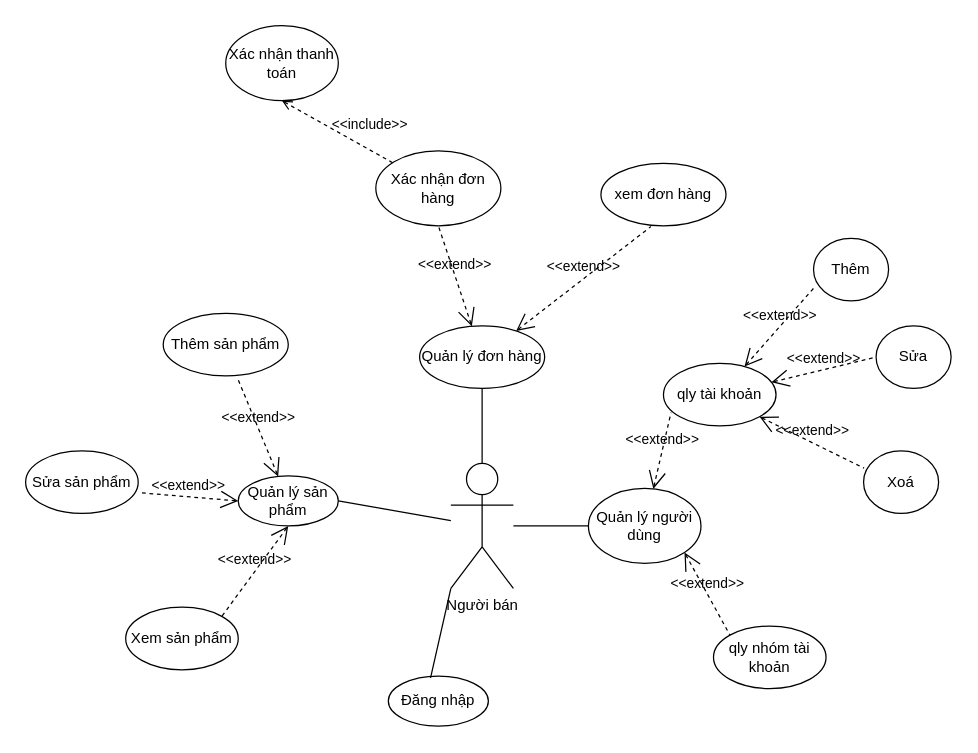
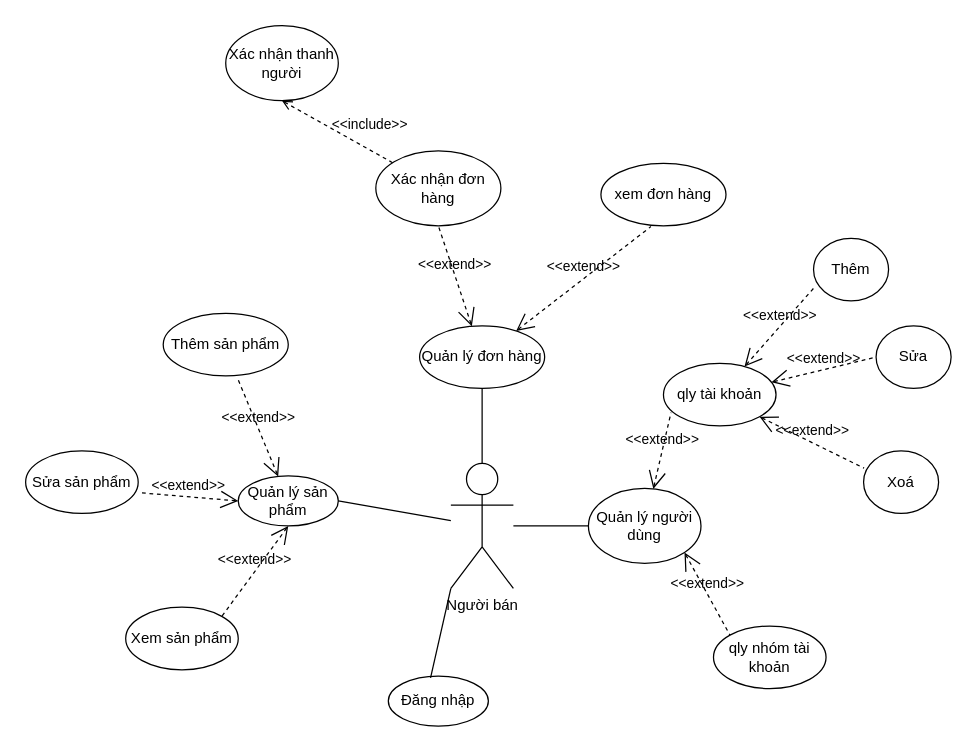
  <mxCell id="0" />
  <mxCell id="1" parent="0" />
  <mxCell id="2" value="Đăng nhập" style="ellipse;whiteSpace=wrap;html=1;" parent="1" vertex="1"><mxGeometry x="310" y="540" width="80" height="40" as="geometry" /></mxCell>
  <mxCell id="3" value="Người bán" style="shape=umlActor;verticalLabelPosition=bottom;verticalAlign=top;html=1;outlineConnect=0;" parent="1" vertex="1"><mxGeometry x="360" y="370" width="50" height="100" as="geometry" /></mxCell>
  <mxCell id="4" value="Quản lý sản phẩm" style="ellipse;whiteSpace=wrap;html=1;" parent="1" vertex="1"><mxGeometry x="190" y="380" width="80" height="40" as="geometry" /></mxCell>
  <mxCell id="5" value="Quản lý đơn hàng" style="ellipse;whiteSpace=wrap;html=1;" parent="1" vertex="1"><mxGeometry x="335" y="260" width="100" height="50" as="geometry" /></mxCell>
  <mxCell id="6" value="Quản lý người dùng" style="ellipse;whiteSpace=wrap;html=1;" parent="1" vertex="1"><mxGeometry x="470" y="390" width="90" height="60" as="geometry" /></mxCell>
  <mxCell id="7" value="Thêm sản phẩm" style="ellipse;whiteSpace=wrap;html=1;" parent="1" vertex="1"><mxGeometry x="130" y="250" width="100" height="50" as="geometry" /></mxCell>
  <mxCell id="8" value="Sửa sản phẩm" style="ellipse;whiteSpace=wrap;html=1;" parent="1" vertex="1"><mxGeometry x="20" y="360" width="90" height="50" as="geometry" /></mxCell>
  <mxCell id="9" value="Xác nhận đơn hàng" style="ellipse;whiteSpace=wrap;html=1;" parent="1" vertex="1"><mxGeometry x="300" y="120" width="100" height="60" as="geometry" /></mxCell>
  <mxCell id="10" value="qly tài khoản" style="ellipse;whiteSpace=wrap;html=1;" parent="1" vertex="1"><mxGeometry x="530" y="290" width="90" height="50" as="geometry" /></mxCell>
  <mxCell id="11" value="qly nhóm tài khoản" style="ellipse;whiteSpace=wrap;html=1;" parent="1" vertex="1"><mxGeometry x="570" y="500" width="90" height="50" as="geometry" /></mxCell>
- <mxCell id="12" value="Xác nhận thanh toán" style="ellipse;whiteSpace=wrap;html=1;" parent="1" vertex="1"><mxGeometry x="180" y="20" width="90" height="60" as="geometry" /></mxCell>
+ <mxCell id="12" value="Xác nhận thanh người" style="ellipse;whiteSpace=wrap;html=1;" parent="1" vertex="1"><mxGeometry x="180" y="20" width="90" height="60" as="geometry" /></mxCell>
  <mxCell id="13" value="" style="endArrow=none;html=1;rounded=0;exitX=1;exitY=0.5;exitDx=0;exitDy=0;" parent="1" source="4" target="3" edge="1"><mxGeometry width="50" height="50" relative="1" as="geometry"><mxPoint x="370" y="490" as="sourcePoint" /><mxPoint x="340" y="420" as="targetPoint" /></mxGeometry></mxCell>
  <mxCell id="14" value="" style="endArrow=none;html=1;rounded=0;entryX=0.5;entryY=1;entryDx=0;entryDy=0;exitX=0.5;exitY=0;exitDx=0;exitDy=0;exitPerimeter=0;" parent="1" source="3" target="5" edge="1"><mxGeometry width="50" height="50" relative="1" as="geometry"><mxPoint x="370" y="490" as="sourcePoint" /><mxPoint x="420" y="440" as="targetPoint" /></mxGeometry></mxCell>
  <mxCell id="15" value="" style="endArrow=none;html=1;rounded=0;entryX=0.422;entryY=0.035;entryDx=0;entryDy=0;entryPerimeter=0;exitX=0;exitY=1;exitDx=0;exitDy=0;exitPerimeter=0;" parent="1" source="3" target="2" edge="1"><mxGeometry width="50" height="50" relative="1" as="geometry"><mxPoint x="370" y="490" as="sourcePoint" /><mxPoint x="420" y="440" as="targetPoint" /></mxGeometry></mxCell>
  <mxCell id="16" value="" style="endArrow=none;html=1;rounded=0;entryX=0;entryY=0.5;entryDx=0;entryDy=0;" parent="1" source="3" target="6" edge="1"><mxGeometry width="50" height="50" relative="1" as="geometry"><mxPoint x="370" y="490" as="sourcePoint" /><mxPoint x="420" y="440" as="targetPoint" /></mxGeometry></mxCell>
  <mxCell id="17" value="Xem sản phẩm" style="ellipse;whiteSpace=wrap;html=1;" parent="1" vertex="1"><mxGeometry x="100" y="485" width="90" height="50" as="geometry" /></mxCell>
  <mxCell id="18" value="&amp;lt;&amp;lt;extend&amp;gt;&amp;gt;" style="edgeStyle=none;html=1;startArrow=open;endArrow=none;startSize=12;verticalAlign=bottom;dashed=1;labelBackgroundColor=none;rounded=0;entryX=1.009;entryY=0.668;entryDx=0;entryDy=0;entryPerimeter=0;" parent="1" target="8" edge="1"><mxGeometry width="160" relative="1" as="geometry"><mxPoint x="190" y="400" as="sourcePoint" /><mxPoint x="300" y="390" as="targetPoint" /></mxGeometry></mxCell>
  <mxCell id="19" value="&amp;lt;&amp;lt;extend&amp;gt;&amp;gt;" style="edgeStyle=none;html=1;startArrow=open;endArrow=none;startSize=12;verticalAlign=bottom;dashed=1;labelBackgroundColor=none;rounded=0;entryX=0.596;entryY=1.044;entryDx=0;entryDy=0;entryPerimeter=0;" parent="1" source="4" target="7" edge="1"><mxGeometry width="160" relative="1" as="geometry"><mxPoint x="310" y="470" as="sourcePoint" /><mxPoint x="430" y="470" as="targetPoint" /></mxGeometry></mxCell>
  <mxCell id="20" value="&amp;lt;&amp;lt;extend&amp;gt;&amp;gt;" style="edgeStyle=none;html=1;startArrow=open;endArrow=none;startSize=12;verticalAlign=bottom;dashed=1;labelBackgroundColor=none;rounded=0;entryX=1;entryY=0;entryDx=0;entryDy=0;exitX=0.5;exitY=1;exitDx=0;exitDy=0;" parent="1" source="4" target="17" edge="1"><mxGeometry width="160" relative="1" as="geometry"><mxPoint x="310" y="470" as="sourcePoint" /><mxPoint x="470" y="470" as="targetPoint" /></mxGeometry></mxCell>
  <mxCell id="21" value="xem đơn hàng" style="ellipse;whiteSpace=wrap;html=1;" parent="1" vertex="1"><mxGeometry x="480" y="130" width="100" height="50" as="geometry" /></mxCell>
  <mxCell id="22" value="&amp;lt;&amp;lt;extend&amp;gt;&amp;gt;" style="edgeStyle=none;html=1;startArrow=open;endArrow=none;startSize=12;verticalAlign=bottom;dashed=1;labelBackgroundColor=none;rounded=0;entryX=0.5;entryY=1;entryDx=0;entryDy=0;" parent="1" source="5" target="9" edge="1"><mxGeometry width="160" relative="1" as="geometry"><mxPoint x="310" y="270" as="sourcePoint" /><mxPoint x="470" y="270" as="targetPoint" /></mxGeometry></mxCell>
  <mxCell id="23" value="&amp;lt;&amp;lt;extend&amp;gt;&amp;gt;" style="edgeStyle=none;html=1;startArrow=open;endArrow=none;startSize=12;verticalAlign=bottom;dashed=1;labelBackgroundColor=none;rounded=0;entryX=0.4;entryY=1.012;entryDx=0;entryDy=0;entryPerimeter=0;" parent="1" source="5" target="21" edge="1"><mxGeometry width="160" relative="1" as="geometry"><mxPoint x="310" y="270" as="sourcePoint" /><mxPoint x="470" y="270" as="targetPoint" /></mxGeometry></mxCell>
  <mxCell id="24" value="&amp;lt;&amp;lt;include&amp;gt;&amp;gt;" style="edgeStyle=none;html=1;endArrow=open;verticalAlign=bottom;dashed=1;labelBackgroundColor=none;rounded=0;entryX=0.5;entryY=1;entryDx=0;entryDy=0;" parent="1" source="9" target="12" edge="1"><mxGeometry x="-0.474" y="-10" width="160" relative="1" as="geometry"><mxPoint x="310" y="270" as="sourcePoint" /><mxPoint x="470" y="270" as="targetPoint" /><mxPoint as="offset" /></mxGeometry></mxCell>
  <mxCell id="25" value="&amp;lt;&amp;lt;extend&amp;gt;&amp;gt;" style="edgeStyle=none;html=1;startArrow=open;endArrow=none;startSize=12;verticalAlign=bottom;dashed=1;labelBackgroundColor=none;rounded=0;entryX=0;entryY=0;entryDx=0;entryDy=0;exitX=1;exitY=1;exitDx=0;exitDy=0;" parent="1" source="6" target="11" edge="1"><mxGeometry width="160" relative="1" as="geometry"><mxPoint x="310" y="370" as="sourcePoint" /><mxPoint x="470" y="370" as="targetPoint" /></mxGeometry></mxCell>
  <mxCell id="26" value="&amp;lt;&amp;lt;extend&amp;gt;&amp;gt;" style="edgeStyle=none;html=1;startArrow=open;endArrow=none;startSize=12;verticalAlign=bottom;dashed=1;labelBackgroundColor=none;rounded=0;entryX=0.067;entryY=0.788;entryDx=0;entryDy=0;entryPerimeter=0;" parent="1" source="6" target="10" edge="1"><mxGeometry width="160" relative="1" as="geometry"><mxPoint x="310" y="370" as="sourcePoint" /><mxPoint x="470" y="370" as="targetPoint" /></mxGeometry></mxCell>
  <mxCell id="27" value="Thêm" style="ellipse;whiteSpace=wrap;html=1;" parent="1" vertex="1"><mxGeometry x="650" y="190" width="60" height="50" as="geometry" /></mxCell>
  <mxCell id="28" value="Sửa" style="ellipse;whiteSpace=wrap;html=1;" parent="1" vertex="1"><mxGeometry x="700" y="260" width="60" height="50" as="geometry" /></mxCell>
  <mxCell id="29" value="Xoá" style="ellipse;whiteSpace=wrap;html=1;" parent="1" vertex="1"><mxGeometry x="690" y="360" width="60" height="50" as="geometry" /></mxCell>
  <mxCell id="30" value="&amp;lt;&amp;lt;extend&amp;gt;&amp;gt;" style="edgeStyle=none;html=1;startArrow=open;endArrow=none;startSize=12;verticalAlign=bottom;dashed=1;labelBackgroundColor=none;rounded=0;entryX=0;entryY=0.8;entryDx=0;entryDy=0;entryPerimeter=0;" parent="1" source="10" target="27" edge="1"><mxGeometry width="160" relative="1" as="geometry"><mxPoint x="410" y="370" as="sourcePoint" /><mxPoint x="570" y="370" as="targetPoint" /></mxGeometry></mxCell>
  <mxCell id="31" value="&amp;lt;&amp;lt;extend&amp;gt;&amp;gt;" style="edgeStyle=none;html=1;startArrow=open;endArrow=none;startSize=12;verticalAlign=bottom;dashed=1;labelBackgroundColor=none;rounded=0;entryX=0;entryY=0.5;entryDx=0;entryDy=0;" parent="1" source="10" target="28" edge="1"><mxGeometry width="160" relative="1" as="geometry"><mxPoint x="410" y="370" as="sourcePoint" /><mxPoint x="570" y="370" as="targetPoint" /></mxGeometry></mxCell>
  <mxCell id="32" value="&amp;lt;&amp;lt;extend&amp;gt;&amp;gt;" style="edgeStyle=none;html=1;startArrow=open;endArrow=none;startSize=12;verticalAlign=bottom;dashed=1;labelBackgroundColor=none;rounded=0;exitX=1;exitY=1;exitDx=0;exitDy=0;entryX=0.007;entryY=0.276;entryDx=0;entryDy=0;entryPerimeter=0;" parent="1" source="10" target="29" edge="1"><mxGeometry width="160" relative="1" as="geometry"><mxPoint x="410" y="370" as="sourcePoint" /><mxPoint x="530" y="370" as="targetPoint" /></mxGeometry></mxCell>
